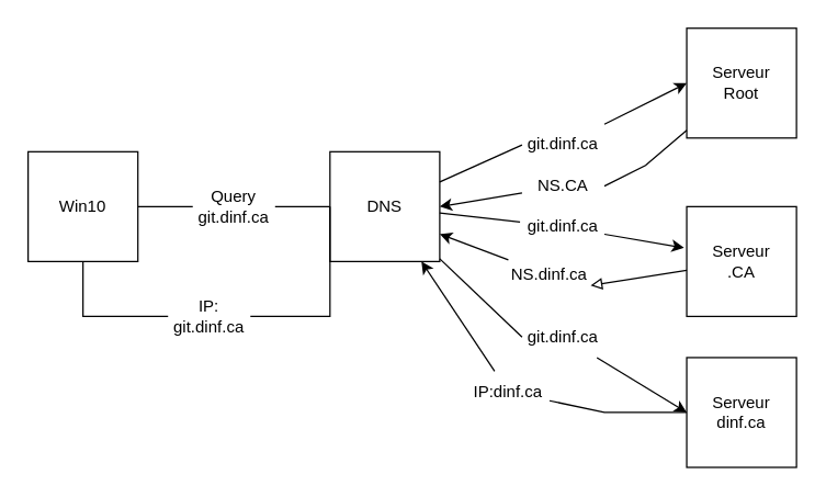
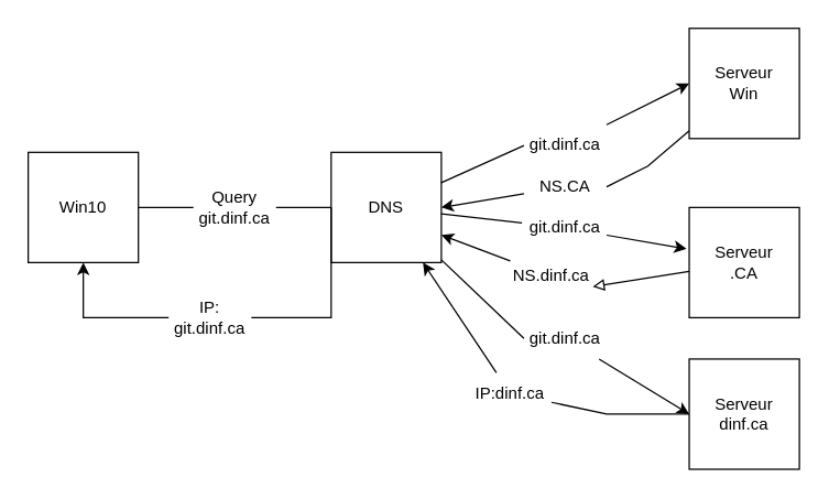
  <mxCell id="0" />
  <mxCell id="1" parent="0" />
  <mxCell id="2" style="edgeStyle=orthogonalEdgeStyle;rounded=0;orthogonalLoop=1;jettySize=auto;html=1;endArrow=none;endFill=0;" parent="1" source="3" target="10" edge="1"><mxGeometry relative="1" as="geometry"><mxPoint x="240" y="150" as="targetPoint" /></mxGeometry></mxCell>
  <mxCell id="3" value="Win10" style="whiteSpace=wrap;html=1;aspect=fixed;" parent="1" vertex="1"><mxGeometry x="20" y="110" width="80" height="80" as="geometry" /></mxCell>
  <mxCell id="4" style="rounded=0;orthogonalLoop=1;jettySize=auto;html=1;entryX=0;entryY=0.5;entryDx=0;entryDy=0;" parent="1" source="14" target="12" edge="1"><mxGeometry relative="1" as="geometry" /></mxCell>
  <mxCell id="5" style="rounded=0;orthogonalLoop=1;jettySize=auto;html=1;entryX=-0.025;entryY=0.375;entryDx=0;entryDy=0;entryPerimeter=0;" parent="1" source="22" target="20" edge="1"><mxGeometry relative="1" as="geometry" /></mxCell>
  <mxCell id="6" style="rounded=0;orthogonalLoop=1;jettySize=auto;html=1;entryX=0;entryY=0.5;entryDx=0;entryDy=0;" parent="1" source="26" target="18" edge="1"><mxGeometry relative="1" as="geometry" /></mxCell>
  <mxCell id="7" style="edgeStyle=orthogonalEdgeStyle;rounded=0;orthogonalLoop=1;jettySize=auto;html=1;entryX=1;entryY=0.5;entryDx=0;entryDy=0;endArrow=none;endFill=0;" parent="1" source="8" target="10" edge="1"><mxGeometry relative="1" as="geometry" /></mxCell>
  <mxCell id="8" value="DNS" style="whiteSpace=wrap;html=1;aspect=fixed;" parent="1" vertex="1"><mxGeometry x="240" y="110" width="80" height="80" as="geometry" /></mxCell>
  <mxCell id="9" style="edgeStyle=orthogonalEdgeStyle;rounded=0;orthogonalLoop=1;jettySize=auto;html=1;entryX=0;entryY=0.5;entryDx=0;entryDy=0;endArrow=none;endFill=0;" parent="1" source="30" target="8" edge="1"><mxGeometry relative="1" as="geometry"><Array as="points"><mxPoint x="170" y="230" /><mxPoint x="240" y="230" /></Array></mxGeometry></mxCell>
  <mxCell id="10" value="&lt;div&gt;Query&lt;/div&gt;&lt;div&gt;git.dinf.ca&lt;/div&gt;" style="text;html=1;strokeColor=none;fillColor=none;align=center;verticalAlign=middle;whiteSpace=wrap;rounded=0;" parent="1" vertex="1"><mxGeometry x="140" y="135" width="60" height="30" as="geometry" /></mxCell>
  <mxCell id="11" style="rounded=0;orthogonalLoop=1;jettySize=auto;html=1;entryX=1;entryY=0.5;entryDx=0;entryDy=0;" parent="1" source="16" target="8" edge="1"><mxGeometry relative="1" as="geometry"><Array as="points" /></mxGeometry></mxCell>
- <mxCell id="12" value="&lt;div&gt;Serveur&lt;/div&gt;&lt;div&gt;Root&lt;br&gt;&lt;/div&gt;" style="whiteSpace=wrap;html=1;aspect=fixed;" parent="1" vertex="1"><mxGeometry x="500" y="20" width="80" height="80" as="geometry" /></mxCell>
+ <mxCell id="12" value="&lt;div&gt;Serveur&lt;/div&gt;&lt;div&gt;Win&lt;br&gt;&lt;/div&gt;" style="whiteSpace=wrap;html=1;aspect=fixed;" parent="1" vertex="1"><mxGeometry x="500" y="20" width="80" height="80" as="geometry" /></mxCell>
  <mxCell id="13" value="" style="rounded=0;orthogonalLoop=1;jettySize=auto;html=1;entryX=0;entryY=0.5;entryDx=0;entryDy=0;endArrow=none;endFill=0;" parent="1" source="8" target="14" edge="1"><mxGeometry relative="1" as="geometry"><mxPoint x="320" y="134" as="sourcePoint" /><mxPoint x="500" y="60" as="targetPoint" /></mxGeometry></mxCell>
  <mxCell id="14" value="git.dinf.ca" style="text;html=1;strokeColor=none;fillColor=none;align=center;verticalAlign=middle;whiteSpace=wrap;rounded=0;" parent="1" vertex="1"><mxGeometry x="380" y="90" width="60" height="30" as="geometry" /></mxCell>
  <mxCell id="15" value="" style="rounded=0;orthogonalLoop=1;jettySize=auto;html=1;entryX=1;entryY=0.5;entryDx=0;entryDy=0;endArrow=none;endFill=0;" parent="1" source="12" target="16" edge="1"><mxGeometry relative="1" as="geometry"><mxPoint x="500" y="87" as="sourcePoint" /><mxPoint x="320" y="150" as="targetPoint" /><Array as="points"><mxPoint x="470" y="120" /></Array></mxGeometry></mxCell>
  <mxCell id="16" value="NS.CA" style="text;html=1;strokeColor=none;fillColor=none;align=center;verticalAlign=middle;whiteSpace=wrap;rounded=0;" parent="1" vertex="1"><mxGeometry x="380" y="120" width="60" height="30" as="geometry" /></mxCell>
  <mxCell id="17" style="rounded=0;orthogonalLoop=1;jettySize=auto;html=1;" parent="1" source="28" target="8" edge="1"><mxGeometry relative="1" as="geometry"><Array as="points" /></mxGeometry></mxCell>
  <mxCell id="18" value="&lt;div&gt;Serveur&lt;/div&gt;&lt;div&gt;dinf.ca&lt;br&gt;&lt;/div&gt;" style="whiteSpace=wrap;html=1;aspect=fixed;" parent="1" vertex="1"><mxGeometry x="500" y="260" width="80" height="80" as="geometry" /></mxCell>
  <mxCell id="19" value="" style="rounded=0;orthogonalLoop=1;jettySize=auto;html=1;entryX=1;entryY=0.75;entryDx=0;entryDy=0;" parent="1" source="24" target="8" edge="1"><mxGeometry relative="1" as="geometry"><Array as="points" /></mxGeometry></mxCell>
  <mxCell id="20" value="&lt;div&gt;Serveur&lt;/div&gt;&lt;div&gt;.CA&lt;br&gt;&lt;/div&gt;" style="whiteSpace=wrap;html=1;aspect=fixed;" parent="1" vertex="1"><mxGeometry x="500" y="150" width="80" height="80" as="geometry" /></mxCell>
  <mxCell id="21" value="" style="rounded=0;orthogonalLoop=1;jettySize=auto;html=1;entryX=-0.025;entryY=0.375;entryDx=0;entryDy=0;entryPerimeter=0;endArrow=none;endFill=0;" parent="1" source="8" target="22" edge="1"><mxGeometry relative="1" as="geometry"><mxPoint x="320" y="156" as="sourcePoint" /><mxPoint x="498" y="180" as="targetPoint" /></mxGeometry></mxCell>
  <mxCell id="22" value="git.dinf.ca" style="text;html=1;strokeColor=none;fillColor=none;align=center;verticalAlign=middle;whiteSpace=wrap;rounded=0;" parent="1" vertex="1"><mxGeometry x="380" y="150" width="60" height="30" as="geometry" /></mxCell>
  <mxCell id="23" value="" style="rounded=0;orthogonalLoop=1;jettySize=auto;html=1;entryX=1;entryY=0.75;entryDx=0;entryDy=0;endArrow=block;endFill=0;" parent="1" source="20" target="24" edge="1"><mxGeometry relative="1" as="geometry"><mxPoint x="500" y="193" as="sourcePoint" /><mxPoint x="320" y="170" as="targetPoint" /><Array as="points" /></mxGeometry></mxCell>
  <mxCell id="24" value="NS.dinf.ca" style="text;html=1;strokeColor=none;fillColor=none;align=center;verticalAlign=middle;whiteSpace=wrap;rounded=0;" parent="1" vertex="1"><mxGeometry x="370" y="185" width="60" height="30" as="geometry" /></mxCell>
  <mxCell id="25" value="" style="rounded=0;orthogonalLoop=1;jettySize=auto;html=1;entryX=0;entryY=0.5;entryDx=0;entryDy=0;endArrow=none;endFill=0;" parent="1" source="8" target="26" edge="1"><mxGeometry relative="1" as="geometry"><mxPoint x="320" y="177" as="sourcePoint" /><mxPoint x="500" y="300" as="targetPoint" /></mxGeometry></mxCell>
  <mxCell id="26" value="git.dinf.ca" style="text;html=1;strokeColor=none;fillColor=none;align=center;verticalAlign=middle;whiteSpace=wrap;rounded=0;" parent="1" vertex="1"><mxGeometry x="380" y="230" width="60" height="30" as="geometry" /></mxCell>
  <mxCell id="27" value="" style="rounded=0;orthogonalLoop=1;jettySize=auto;html=1;endArrow=none;endFill=0;" parent="1" source="18" target="28" edge="1"><mxGeometry relative="1" as="geometry"><mxPoint x="500" y="298" as="sourcePoint" /><mxPoint x="306" y="190" as="targetPoint" /><Array as="points"><mxPoint x="440" y="300" /></Array></mxGeometry></mxCell>
  <mxCell id="28" value="IP:dinf.ca" style="text;html=1;strokeColor=none;fillColor=none;align=center;verticalAlign=middle;whiteSpace=wrap;rounded=0;" parent="1" vertex="1"><mxGeometry x="340" y="270" width="60" height="30" as="geometry" /></mxCell>
- <mxCell id="29" style="edgeStyle=orthogonalEdgeStyle;rounded=0;orthogonalLoop=1;jettySize=auto;html=1;entryX=0.5;entryY=1;entryDx=0;entryDy=0;endArrow=none;" parent="1" source="30" target="3" edge="1"><mxGeometry relative="1" as="geometry" /></mxCell>
+ <mxCell id="29" style="edgeStyle=orthogonalEdgeStyle;rounded=0;orthogonalLoop=1;jettySize=auto;html=1;entryX=0.5;entryY=1;entryDx=0;entryDy=0;" parent="1" source="30" target="3" edge="1"><mxGeometry relative="1" as="geometry" /></mxCell>
  <mxCell id="30" value="IP:&lt;div&gt;git.dinf.ca&lt;/div&gt;" style="text;html=1;strokeColor=none;fillColor=none;align=center;verticalAlign=middle;whiteSpace=wrap;rounded=0;" parent="1" vertex="1"><mxGeometry x="122" y="215" width="60" height="30" as="geometry" /></mxCell>
